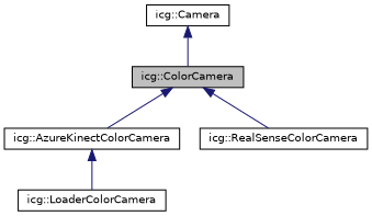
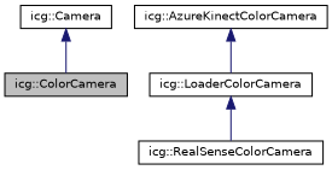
  digraph {
    node [color=black fillcolor=white fontname=Helvetica fontsize=10 shape=record style=filled]
    edge [color=midnightblue dir=back fontname=Helvetica fontsize=10 labelfontname=Helvetica labelfontsize=10 style=solid]
    n1 [fillcolor=grey75 fontcolor=black height=0.2 label="icg::ColorCamera" width=0.4]
    n2 [height=0.2 label="icg::AzureKinectColorCamera" width=0.4]
    n3 [height=0.2 label="icg::RealSenseColorCamera" width=0.4]
    n4 [height=0.2 label="icg::LoaderColorCamera" width=0.4]
    n5 [height=0.2 label="icg::Camera" width=0.4]
-   n1 -> n2
-   n1 -> n3
+   n4 -> n3
    n2 -> n4
    n5 -> n1
  }
